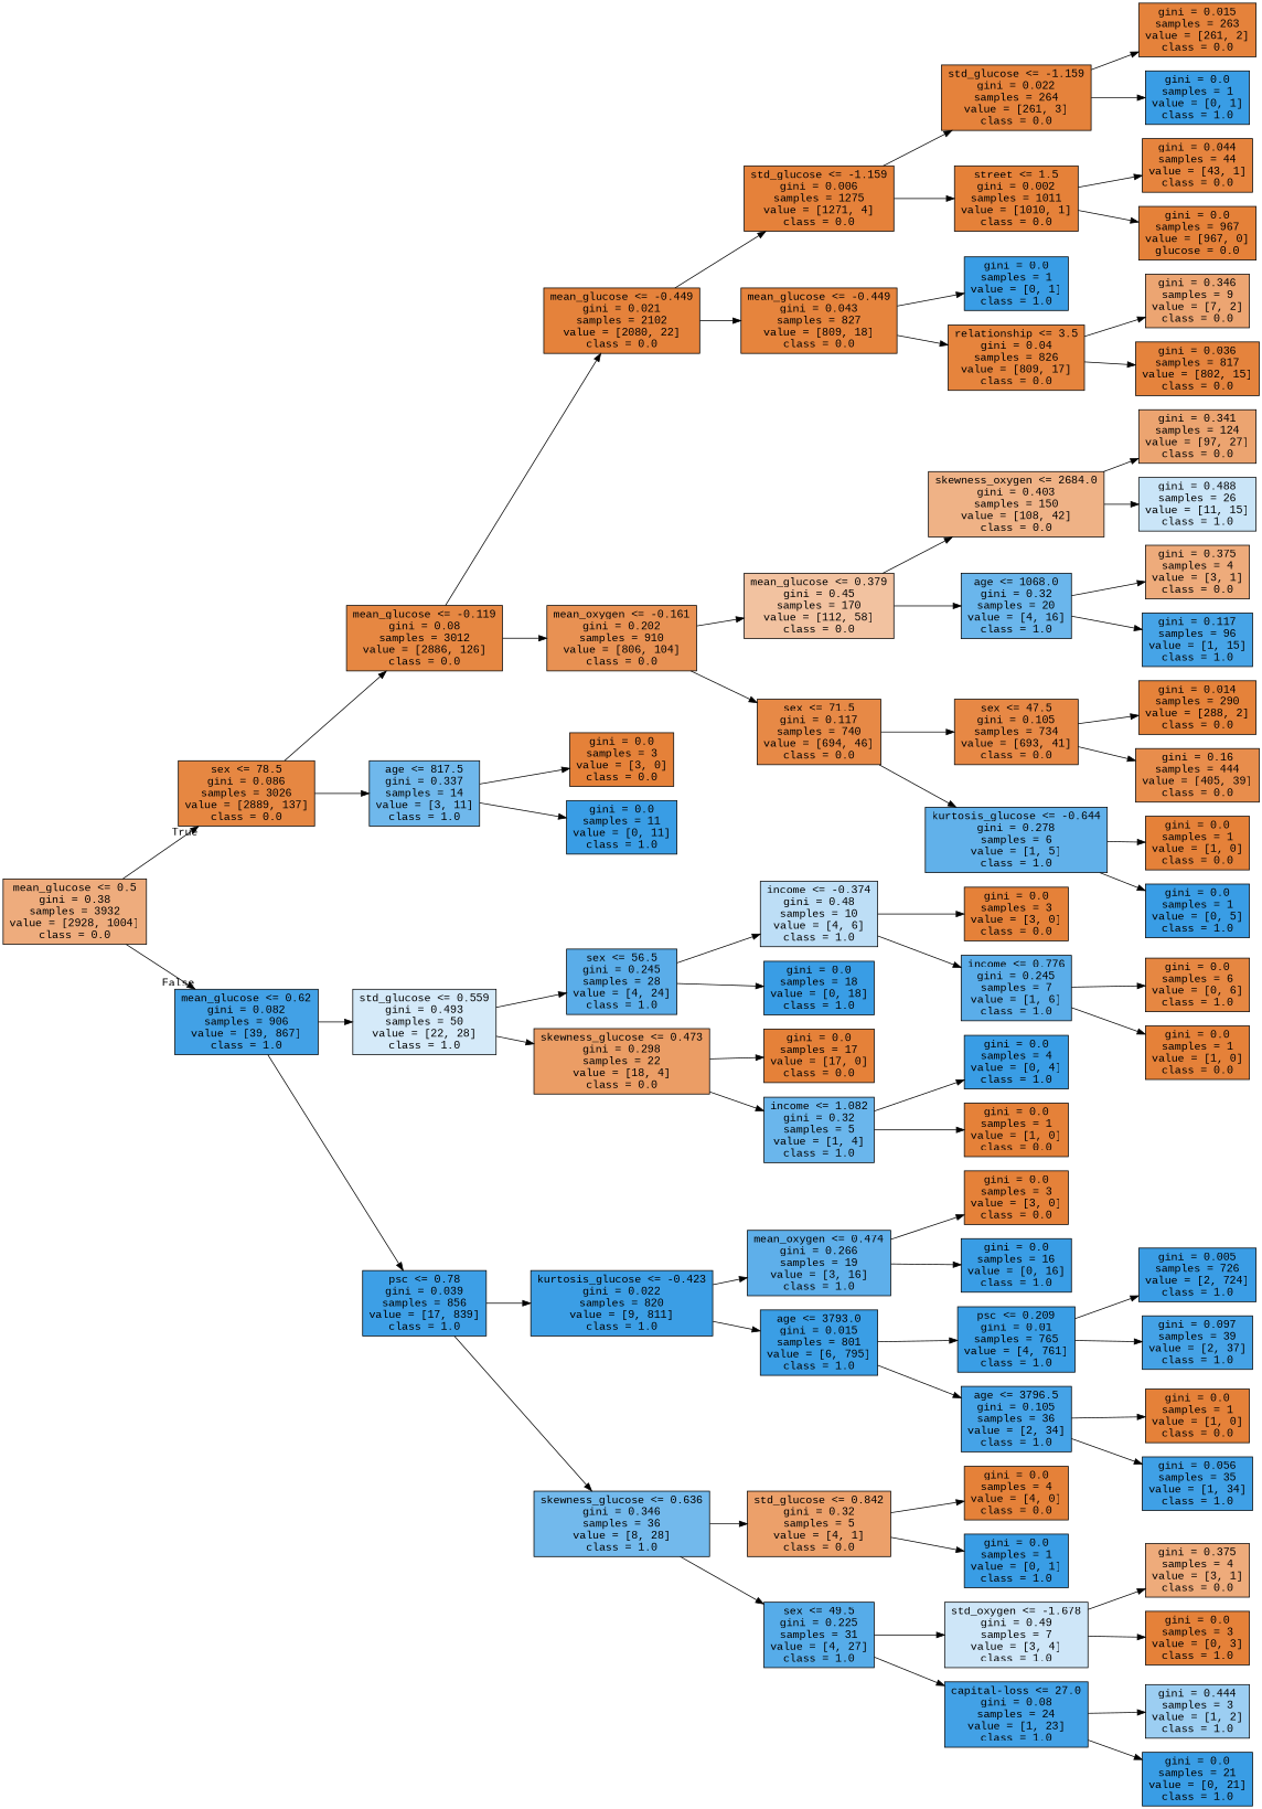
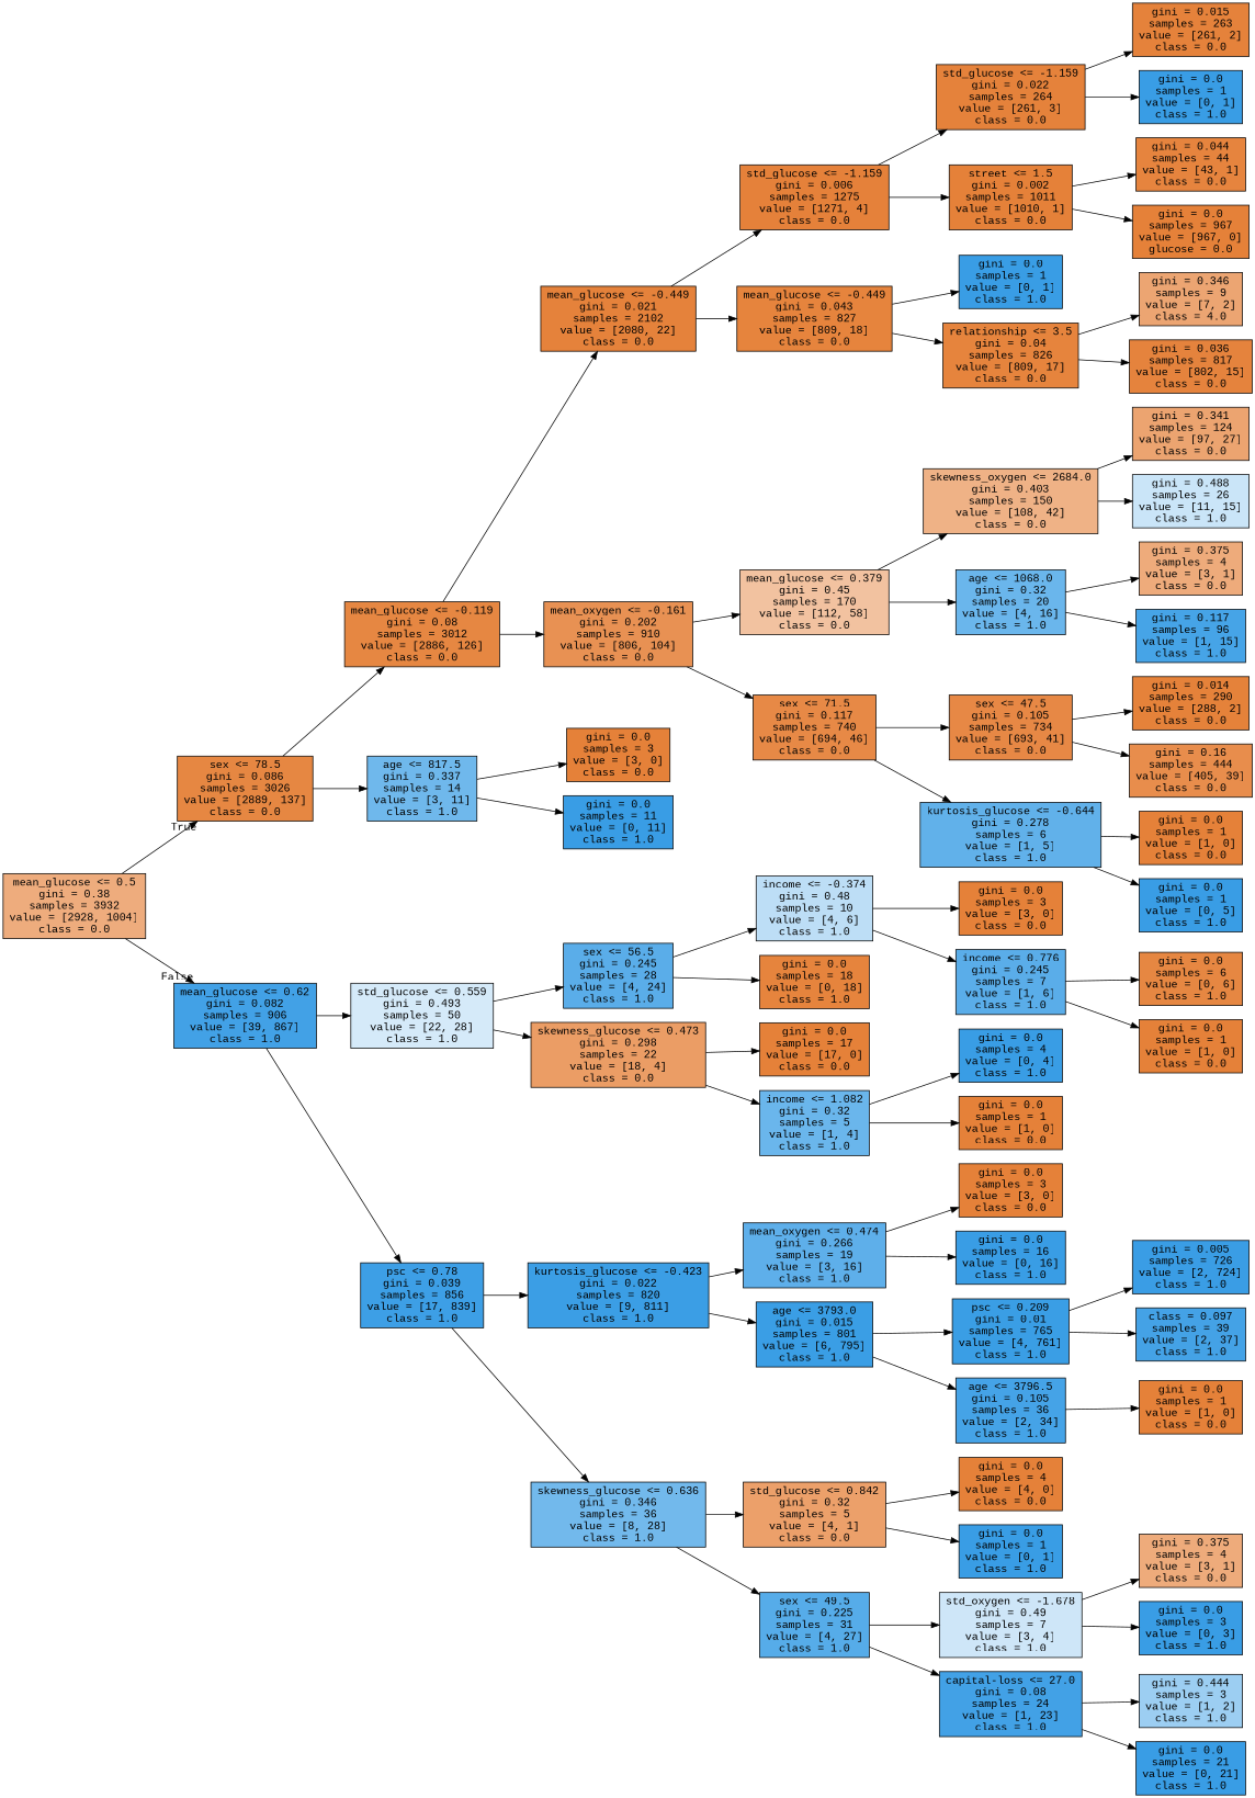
  digraph {
    fontname="Liberation Mono"
    rankdir=LR
    node [color=black fillcolor="#e58139" fontname="Liberation Mono" shape=box style=filled]
    edge [fontname="Liberation Mono"]
    n1 [fillcolor="#eeac7d" label="mean_glucose <= 0.5\ngini = 0.38\nsamples = 3932\nvalue = [2928, 1004]\nclass = 0.0"]
    n2 [fillcolor="#e68742" label="sex <= 78.5\ngini = 0.086\nsamples = 3026\nvalue = [2889, 137]\nclass = 0.0"]
    n3 [fillcolor="#42a1e6" label="mean_glucose <= 0.62\ngini = 0.082\nsamples = 906\nvalue = [39, 867]\nclass = 1.0"]
    n4 [fillcolor="#e68742" label="mean_glucose <= -0.119\ngini = 0.08\nsamples = 3012\nvalue = [2886, 126]\nclass = 0.0"]
    n5 [fillcolor="#6fb8ec" label="age <= 817.5\ngini = 0.337\nsamples = 14\nvalue = [3, 11]\nclass = 1.0"]
    n6 [fillcolor="#d5eaf9" label="std_glucose <= 0.559\ngini = 0.493\nsamples = 50\nvalue = [22, 28]\nclass = 1.0"]
    n7 [fillcolor="#3d9fe6" label="psc <= 0.78\ngini = 0.039\nsamples = 856\nvalue = [17, 839]\nclass = 1.0"]
    n8 [fillcolor="#e5823b" label="mean_glucose <= -0.449\ngini = 0.021\nsamples = 2102\nvalue = [2080, 22]\nclass = 0.0"]
    n9 [fillcolor="#e89153" label="mean_oxygen <= -0.161\ngini = 0.202\nsamples = 910\nvalue = [806, 104]\nclass = 0.0"]
    n10 [label="gini = 0.0\nsamples = 3\nvalue = [3, 0]\nclass = 0.0"]
    n11 [fillcolor="#399de5" label="gini = 0.0\nsamples = 11\nvalue = [0, 11]\nclass = 1.0"]
    n12 [fillcolor="#e5813a" label="std_glucose <= -1.159\ngini = 0.006\nsamples = 1275\nvalue = [1271, 4]\nclass = 0.0"]
    n13 [fillcolor="#e6843d" label="mean_glucose <= -0.449\ngini = 0.043\nsamples = 827\nvalue = [809, 18]\nclass = 0.0"]
    n14 [fillcolor="#f2c2a0" label="mean_glucose <= 0.379\ngini = 0.45\nsamples = 170\nvalue = [112, 58]\nclass = 0.0"]
    n15 [fillcolor="#e78946" label="sex <= 71.5\ngini = 0.117\nsamples = 740\nvalue = [694, 46]\nclass = 0.0"]
    n16 [fillcolor="#e5823b" label="std_glucose <= -1.159\ngini = 0.022\nsamples = 264\nvalue = [261, 3]\nclass = 0.0"]
    n17 [label="street <= 1.5\ngini = 0.002\nsamples = 1011\nvalue = [1010, 1]\nclass = 0.0"]
    n18 [fillcolor="#399de5" label="gini = 0.0\nsamples = 1\nvalue = [0, 1]\nclass = 1.0"]
    n19 [fillcolor="#e6843d" label="relationship <= 3.5\ngini = 0.04\nsamples = 826\nvalue = [809, 17]\nclass = 0.0"]
    n20 [fillcolor="#e5823b" label="gini = 0.015\nsamples = 263\nvalue = [261, 2]\nclass = 0.0"]
    n21 [fillcolor="#399de5" label="gini = 0.0\nsamples = 1\nvalue = [0, 1]\nclass = 1.0"]
    n22 [fillcolor="#e6843e" label="gini = 0.044\nsamples = 44\nvalue = [43, 1]\nclass = 0.0"]
    n23 [label="gini = 0.0\nsamples = 967\nvalue = [967, 0]\nglucose = 0.0"]
-   n24 [fillcolor="#eca572" label="gini = 0.346\nsamples = 9\nvalue = [7, 2]\nclass = 0.0"]
+   n24 [fillcolor="#eca572" label="gini = 0.346\nsamples = 9\nvalue = [7, 2]\nclass = 4.0"]
    n25 [fillcolor="#e5833d" label="gini = 0.036\nsamples = 817\nvalue = [802, 15]\nclass = 0.0"]
    n26 [fillcolor="#efb286" label="skewness_oxygen <= 2684.0\ngini = 0.403\nsamples = 150\nvalue = [108, 42]\nclass = 0.0"]
    n27 [fillcolor="#6ab6ec" label="age <= 1068.0\ngini = 0.32\nsamples = 20\nvalue = [4, 16]\nclass = 1.0"]
    n28 [fillcolor="#e78845" label="sex <= 47.5\ngini = 0.105\nsamples = 734\nvalue = [693, 41]\nclass = 0.0"]
    n29 [fillcolor="#61b1ea" label="kurtosis_glucose <= -0.644\ngini = 0.278\nsamples = 6\nvalue = [1, 5]\nclass = 1.0"]
    n30 [fillcolor="#eca470" label="gini = 0.341\nsamples = 124\nvalue = [97, 27]\nclass = 0.0"]
    n31 [fillcolor="#cae5f8" label="gini = 0.488\nsamples = 26\nvalue = [11, 15]\nclass = 1.0"]
    n32 [fillcolor="#eeab7b" label="gini = 0.375\nsamples = 4\nvalue = [3, 1]\nclass = 0.0"]
    n33 [fillcolor="#46a4e7" label="gini = 0.117\nsamples = 96\nvalue = [1, 15]\nclass = 1.0"]
    n34 [fillcolor="#e5823a" label="gini = 0.014\nsamples = 290\nvalue = [288, 2]\nclass = 0.0"]
    n35 [fillcolor="#e88d4c" label="gini = 0.16\nsamples = 444\nvalue = [405, 39]\nclass = 0.0"]
    n36 [label="gini = 0.0\nsamples = 1\nvalue = [1, 0]\nclass = 0.0"]
    n37 [fillcolor="#399de5" label="gini = 0.0\nsamples = 1\nvalue = [0, 5]\nclass = 1.0"]
    n38 [fillcolor="#5aade9" label="sex <= 56.5\ngini = 0.245\nsamples = 28\nvalue = [4, 24]\nclass = 1.0"]
    n39 [fillcolor="#eb9d65" label="skewness_glucose <= 0.473\ngini = 0.298\nsamples = 22\nvalue = [18, 4]\nclass = 0.0"]
    n40 [fillcolor="#3b9ee5" label="kurtosis_glucose <= -0.423\ngini = 0.022\nsamples = 820\nvalue = [9, 811]\nclass = 1.0"]
    n41 [fillcolor="#72b9ec" label="skewness_glucose <= 0.636\ngini = 0.346\nsamples = 36\nvalue = [8, 28]\nclass = 1.0"]
    n42 [fillcolor="#bddef6" label="income <= -0.374\ngini = 0.48\nsamples = 10\nvalue = [4, 6]\nclass = 1.0"]
-   n43 [fillcolor="#399de5" label="gini = 0.0\nsamples = 18\nvalue = [0, 18]\nclass = 1.0"]
+   n43 [fillcolor="#e6843d" label="gini = 0.0\nsamples = 18\nvalue = [0, 18]\nclass = 1.0"]
    n44 [label="gini = 0.0\nsamples = 17\nvalue = [17, 0]\nclass = 0.0"]
    n45 [fillcolor="#6ab6ec" label="income <= 1.082\ngini = 0.32\nsamples = 5\nvalue = [1, 4]\nclass = 1.0"]
    n46 [label="gini = 0.0\nsamples = 3\nvalue = [3, 0]\nclass = 0.0"]
    n47 [fillcolor="#5aade9" label="income <= 0.776\ngini = 0.245\nsamples = 7\nvalue = [1, 6]\nclass = 1.0"]
    n48 [fillcolor="#e68742" label="gini = 0.0\nsamples = 6\nvalue = [0, 6]\nclass = 1.0"]
    n49 [label="gini = 0.0\nsamples = 1\nvalue = [1, 0]\nclass = 0.0"]
    n50 [fillcolor="#399de5" label="gini = 0.0\nsamples = 4\nvalue = [0, 4]\nclass = 1.0"]
    n51 [label="gini = 0.0\nsamples = 1\nvalue = [1, 0]\nclass = 0.0"]
    n52 [fillcolor="#5eafea" label="mean_oxygen <= 0.474\ngini = 0.266\nsamples = 19\nvalue = [3, 16]\nclass = 1.0"]
    n53 [fillcolor="#3a9ee5" label="age <= 3793.0\ngini = 0.015\nsamples = 801\nvalue = [6, 795]\nclass = 1.0"]
    n54 [fillcolor="#eca06a" label="std_glucose <= 0.842\ngini = 0.32\nsamples = 5\nvalue = [4, 1]\nclass = 0.0"]
    n55 [fillcolor="#56ace9" label="sex <= 49.5\ngini = 0.225\nsamples = 31\nvalue = [4, 27]\nclass = 1.0"]
    n56 [label="gini = 0.0\nsamples = 3\nvalue = [3, 0]\nclass = 0.0"]
    n57 [fillcolor="#399de5" label="gini = 0.0\nsamples = 16\nvalue = [0, 16]\nclass = 1.0"]
    n58 [fillcolor="#3a9ee5" label="psc <= 0.209\ngini = 0.01\nsamples = 765\nvalue = [4, 761]\nclass = 1.0"]
    n59 [fillcolor="#45a3e7" label="age <= 3796.5\ngini = 0.105\nsamples = 36\nvalue = [2, 34]\nclass = 1.0"]
    n60 [fillcolor="#3a9de5" label="gini = 0.005\nsamples = 726\nvalue = [2, 724]\nclass = 1.0"]
-   n61 [fillcolor="#44a2e6" label="gini = 0.097\nsamples = 39\nvalue = [2, 37]\nclass = 1.0"]
+   n61 [fillcolor="#44a2e6" label="class = 0.097\nsamples = 39\nvalue = [2, 37]\nclass = 1.0"]
    n62 [label="gini = 0.0\nsamples = 1\nvalue = [1, 0]\nclass = 0.0"]
-   n63 [fillcolor="#3fa0e6" label="gini = 0.056\nsamples = 35\nvalue = [1, 34]\nclass = 1.0"]
    n64 [label="gini = 0.0\nsamples = 4\nvalue = [4, 0]\nclass = 0.0"]
    n65 [fillcolor="#399de5" label="gini = 0.0\nsamples = 1\nvalue = [0, 1]\nclass = 1.0"]
    n66 [fillcolor="#cee6f8" label="std_oxygen <= -1.678\ngini = 0.49\nsamples = 7\nvalue = [3, 4]\nclass = 1.0"]
    n67 [fillcolor="#42a1e6" label="capital-loss <= 27.0\ngini = 0.08\nsamples = 24\nvalue = [1, 23]\nclass = 1.0"]
    n68 [fillcolor="#eeab7b" label="gini = 0.375\nsamples = 4\nvalue = [3, 1]\nclass = 0.0"]
-   n69 [label="gini = 0.0\nsamples = 3\nvalue = [0, 3]\nclass = 1.0"]
+   n69 [fillcolor="#399de5" label="gini = 0.0\nsamples = 3\nvalue = [0, 3]\nclass = 1.0"]
    n70 [fillcolor="#9ccef2" label="gini = 0.444\nsamples = 3\nvalue = [1, 2]\nclass = 1.0"]
    n71 [fillcolor="#399de5" label="gini = 0.0\nsamples = 21\nvalue = [0, 21]\nclass = 1.0"]
    n1 -> n2 [headlabel=True labelangle=45 labeldistance=2.5]
    n1 -> n3 [headlabel=False labelangle=-45 labeldistance=2.5]
    n2 -> n4
    n2 -> n5
    n3 -> n6
    n3 -> n7
    n4 -> n8
    n4 -> n9
    n5 -> n10
    n5 -> n11
    n6 -> n38
    n6 -> n39
    n7 -> n40
    n7 -> n41
    n8 -> n12
    n8 -> n13
    n9 -> n14
    n9 -> n15
    n12 -> n16
    n12 -> n17
    n13 -> n18
    n13 -> n19
    n14 -> n26
    n14 -> n27
    n15 -> n28
    n15 -> n29
    n16 -> n20
    n16 -> n21
    n17 -> n22
    n17 -> n23
    n19 -> n24
    n19 -> n25
    n26 -> n30
    n26 -> n31
    n27 -> n32
    n27 -> n33
    n28 -> n34
    n28 -> n35
    n29 -> n36
    n29 -> n37
    n38 -> n42
    n38 -> n43
    n39 -> n44
    n39 -> n45
    n40 -> n52
    n40 -> n53
    n41 -> n54
    n41 -> n55
    n42 -> n46
    n42 -> n47
    n45 -> n50
    n45 -> n51
    n47 -> n48
    n47 -> n49
    n52 -> n56
    n52 -> n57
    n53 -> n58
    n53 -> n59
    n54 -> n64
    n54 -> n65
    n55 -> n66
    n55 -> n67
    n58 -> n60
    n58 -> n61
    n59 -> n62
-   n59 -> n63
    n66 -> n68
    n66 -> n69
    n67 -> n70
    n67 -> n71
  }
